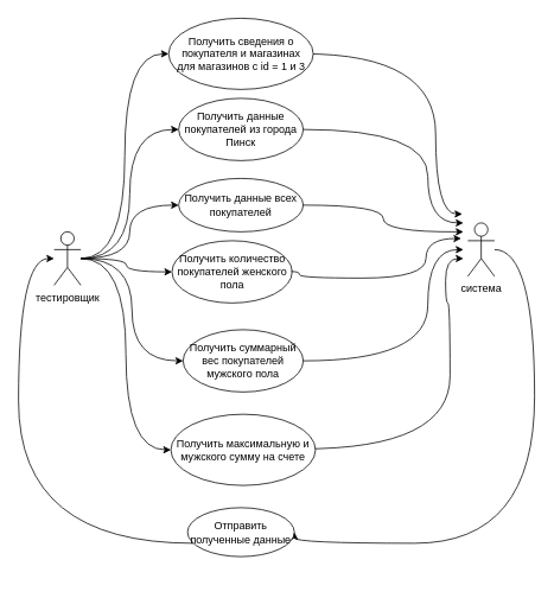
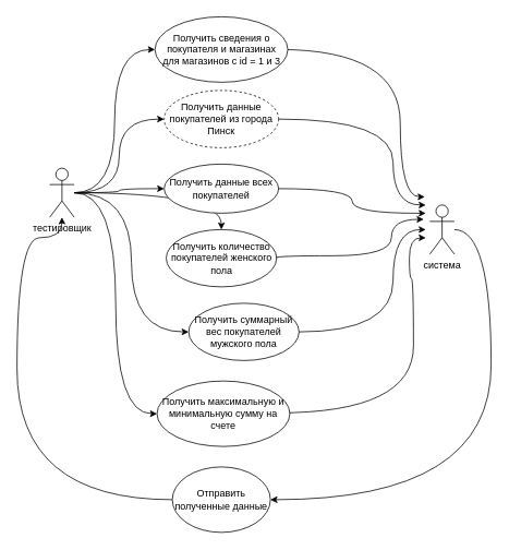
  <mxCell id="0" />
  <mxCell id="1" parent="0" />
  <mxCell id="2" style="edgeStyle=orthogonalEdgeStyle;rounded=0;orthogonalLoop=1;jettySize=auto;html=1;entryX=0;entryY=0.5;entryDx=0;entryDy=0;curved=1;" edge="1" parent="1" source="8" target="11"><mxGeometry relative="1" as="geometry" /></mxCell>
  <mxCell id="3" style="edgeStyle=orthogonalEdgeStyle;rounded=0;orthogonalLoop=1;jettySize=auto;html=1;entryX=0;entryY=0.5;entryDx=0;entryDy=0;curved=1;" edge="1" parent="1" source="8" target="13"><mxGeometry relative="1" as="geometry" /></mxCell>
  <mxCell id="4" style="edgeStyle=orthogonalEdgeStyle;rounded=0;orthogonalLoop=1;jettySize=auto;html=1;curved=1;" edge="1" parent="1" source="8" target="15"><mxGeometry relative="1" as="geometry" /></mxCell>
  <mxCell id="5" style="edgeStyle=orthogonalEdgeStyle;rounded=0;orthogonalLoop=1;jettySize=auto;html=1;entryX=0;entryY=0.5;entryDx=0;entryDy=0;curved=1;" edge="1" parent="1" source="8" target="17"><mxGeometry relative="1" as="geometry" /></mxCell>
  <mxCell id="6" style="edgeStyle=orthogonalEdgeStyle;rounded=0;orthogonalLoop=1;jettySize=auto;html=1;entryX=0;entryY=0.5;entryDx=0;entryDy=0;curved=1;" edge="1" parent="1" source="8" target="20"><mxGeometry relative="1" as="geometry" /></mxCell>
  <mxCell id="7" style="edgeStyle=orthogonalEdgeStyle;rounded=0;orthogonalLoop=1;jettySize=auto;html=1;entryX=0;entryY=0.5;entryDx=0;entryDy=0;curved=1;" edge="1" parent="1" source="8" target="22"><mxGeometry relative="1" as="geometry" /></mxCell>
- <mxCell id="8" value="тестировщик" style="shape=umlActor;verticalLabelPosition=bottom;verticalAlign=top;html=1;" vertex="1" parent="1"><mxGeometry x="60" y="260" width="30" height="60" as="geometry" /></mxCell>
+ <mxCell id="8" value="тестировщик" style="shape=umlActor;verticalLabelPosition=bottom;verticalAlign=top;html=1;" vertex="1" parent="1"><mxGeometry x="60" y="205" width="30" height="60" as="geometry" /></mxCell>
  <mxCell id="9" style="edgeStyle=orthogonalEdgeStyle;rounded=0;orthogonalLoop=1;jettySize=auto;html=1;entryX=1;entryY=0.5;entryDx=0;entryDy=0;curved=1;" edge="1" parent="1" source="10" target="24"><mxGeometry relative="1" as="geometry"><Array as="points"><mxPoint x="600" y="280" /><mxPoint x="600" y="610" /></Array></mxGeometry></mxCell>
  <mxCell id="10" value="система" style="shape=umlActor;verticalLabelPosition=bottom;verticalAlign=top;html=1;outlineConnect=0;" vertex="1" parent="1"><mxGeometry x="525" y="250" width="30" height="60" as="geometry" /></mxCell>
- <mxCell id="11" value="Получить данные покупателей из города Пинск" style="ellipse;whiteSpace=wrap;html=1;" vertex="1" parent="1"><mxGeometry x="200" y="110" width="140" height="70" as="geometry" /></mxCell>
+ <mxCell id="11" value="Получить данные покупателей из города Пинск" style="ellipse;whiteSpace=wrap;html=1;dashed=1;" vertex="1" parent="1"><mxGeometry x="200" y="110" width="140" height="70" as="geometry" /></mxCell>
  <mxCell id="12" style="edgeStyle=orthogonalEdgeStyle;rounded=0;orthogonalLoop=1;jettySize=auto;html=1;curved=1;" edge="1" parent="1" source="11"><mxGeometry relative="1" as="geometry"><mxPoint x="520" y="250" as="targetPoint" /><Array as="points"><mxPoint x="480" y="145" /><mxPoint x="480" y="250" /></Array></mxGeometry></mxCell>
  <mxCell id="13" value="Получить данные всех покупателей" style="ellipse;whiteSpace=wrap;html=1;" vertex="1" parent="1"><mxGeometry x="200" y="200" width="140" height="60" as="geometry" /></mxCell>
  <mxCell id="14" style="edgeStyle=orthogonalEdgeStyle;rounded=0;orthogonalLoop=1;jettySize=auto;html=1;curved=1;" edge="1" parent="1" source="13"><mxGeometry relative="1" as="geometry"><mxPoint x="520" y="260" as="targetPoint" /></mxGeometry></mxCell>
- <mxCell id="15" value="Получить количество покупателей женского пола" style="ellipse;whiteSpace=wrap;html=1;" vertex="1" parent="1"><mxGeometry x="192.5" y="270" width="135" height="70" as="geometry" /></mxCell>
+ <mxCell id="15" value="Получить количество покупателей женского пола" style="ellipse;whiteSpace=wrap;html=1;" vertex="1" parent="1"><mxGeometry x="202.5" y="280" width="135" height="70" as="geometry" /></mxCell>
  <mxCell id="16" style="edgeStyle=orthogonalEdgeStyle;rounded=0;orthogonalLoop=1;jettySize=auto;html=1;entryX=0;entryY=0.333;entryDx=0;entryDy=0;entryPerimeter=0;curved=1;strokeColor=default;exitX=0.992;exitY=0.494;exitDx=0;exitDy=0;exitPerimeter=0;" edge="1" parent="1" source="15"><mxGeometry relative="1" as="geometry"><mxPoint x="330" y="312.5" as="sourcePoint" /><mxPoint x="517.5" y="267.5" as="targetPoint" /><Array as="points"><mxPoint x="336" y="312" /><mxPoint x="478" y="312" /><mxPoint x="478" y="267" /></Array></mxGeometry></mxCell>
- <mxCell id="17" value="Получить суммарный вес покупателей мужского пола" style="ellipse;whiteSpace=wrap;html=1;" vertex="1" parent="1"><mxGeometry x="205" y="370" width="135" height="70" as="geometry" /></mxCell>
+ <mxCell id="17" value="Получить суммарный вес покупателей мужского пола" style="ellipse;whiteSpace=wrap;html=1;" vertex="1" parent="1"><mxGeometry x="230" y="370" width="135" height="70" as="geometry" /></mxCell>
  <mxCell id="18" style="edgeStyle=orthogonalEdgeStyle;rounded=0;orthogonalLoop=1;jettySize=auto;html=1;curved=1;" edge="1" parent="1" source="17"><mxGeometry relative="1" as="geometry"><mxPoint x="520" y="280" as="targetPoint" /><Array as="points"><mxPoint x="480" y="405" /><mxPoint x="480" y="280" /></Array></mxGeometry></mxCell>
  <mxCell id="19" style="edgeStyle=orthogonalEdgeStyle;rounded=0;orthogonalLoop=1;jettySize=auto;html=1;curved=1;" edge="1" parent="1"><mxGeometry relative="1" as="geometry"><mxPoint x="520" y="290" as="targetPoint" /><mxPoint x="337.5" y="504" as="sourcePoint" /><Array as="points"><mxPoint x="505" y="504" /><mxPoint x="505" y="340" /><mxPoint x="500" y="340" /><mxPoint x="500" y="290" /></Array></mxGeometry></mxCell>
- <mxCell id="20" value="Получить максимальную и мужского сумму на счете" style="ellipse;whiteSpace=wrap;html=1;" vertex="1" parent="1"><mxGeometry x="191.25" y="465" width="162.5" height="80" as="geometry" /></mxCell>
+ <mxCell id="20" value="Получить максимальную и минимальную сумму на счете" style="ellipse;whiteSpace=wrap;html=1;" vertex="1" parent="1"><mxGeometry x="191.25" y="465" width="162.5" height="80" as="geometry" /></mxCell>
  <mxCell id="21" style="edgeStyle=orthogonalEdgeStyle;rounded=0;orthogonalLoop=1;jettySize=auto;html=1;curved=1;" edge="1" parent="1"><mxGeometry relative="1" as="geometry"><mxPoint x="518.75" y="240" as="targetPoint" /><mxPoint x="340" y="60" as="sourcePoint" /><Array as="points"><mxPoint x="488.75" y="60" /><mxPoint x="488.75" y="240" /></Array></mxGeometry></mxCell>
  <mxCell id="22" value="Получить сведения о покупателя и магазинах&lt;br/&gt;для магазинов с id = 1 и 3" style="ellipse;whiteSpace=wrap;html=1;" vertex="1" parent="1"><mxGeometry x="188.75" y="20" width="162.5" height="80" as="geometry" /></mxCell>
  <mxCell id="23" style="edgeStyle=orthogonalEdgeStyle;rounded=0;orthogonalLoop=1;jettySize=auto;html=1;curved=1;" edge="1" parent="1" source="24" target="8"><mxGeometry relative="1" as="geometry"><Array as="points"><mxPoint x="20" y="610" /><mxPoint x="20" y="290" /></Array></mxGeometry></mxCell>
- <mxCell id="24" value="Отправить полученные данные" style="ellipse;whiteSpace=wrap;html=1;" vertex="1" parent="1"><mxGeometry x="210" y="570" width="120" height="55" as="geometry" /></mxCell>
+ <mxCell id="24" value="Отправить полученные данные" style="ellipse;whiteSpace=wrap;html=1;" vertex="1" parent="1"><mxGeometry x="210" y="570" width="120" height="80" as="geometry" /></mxCell>
